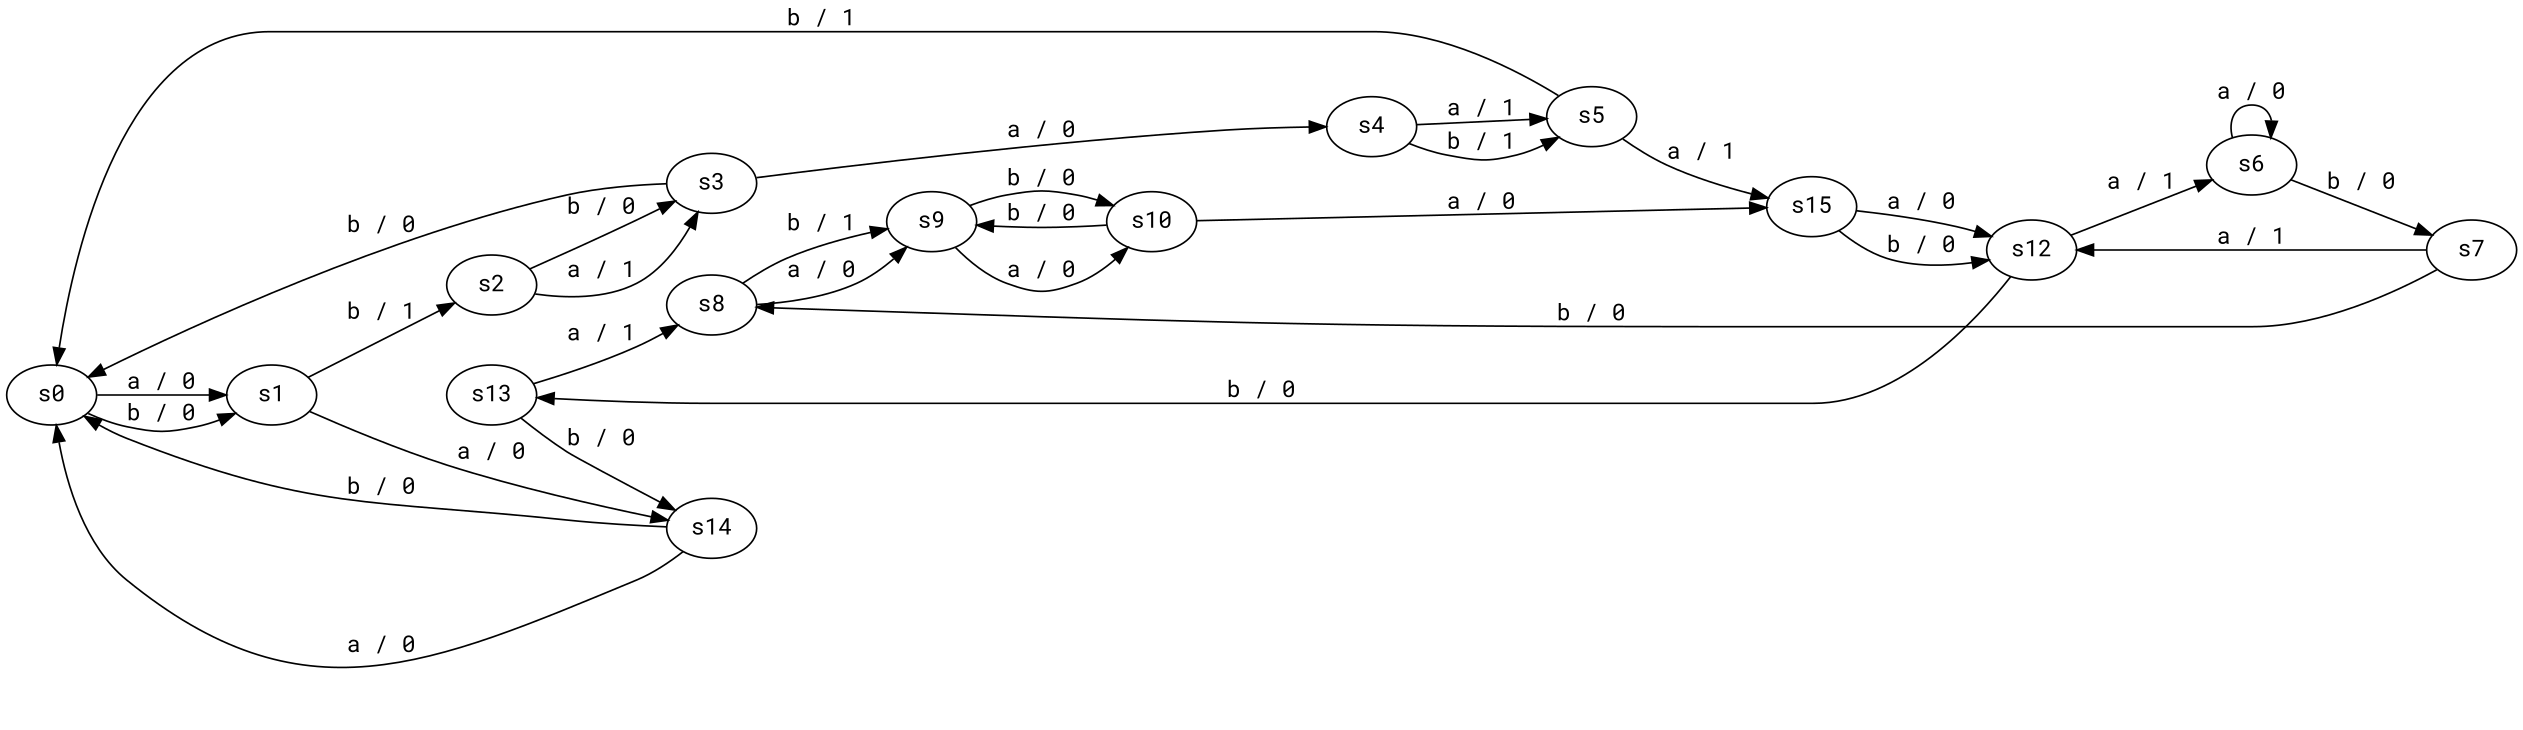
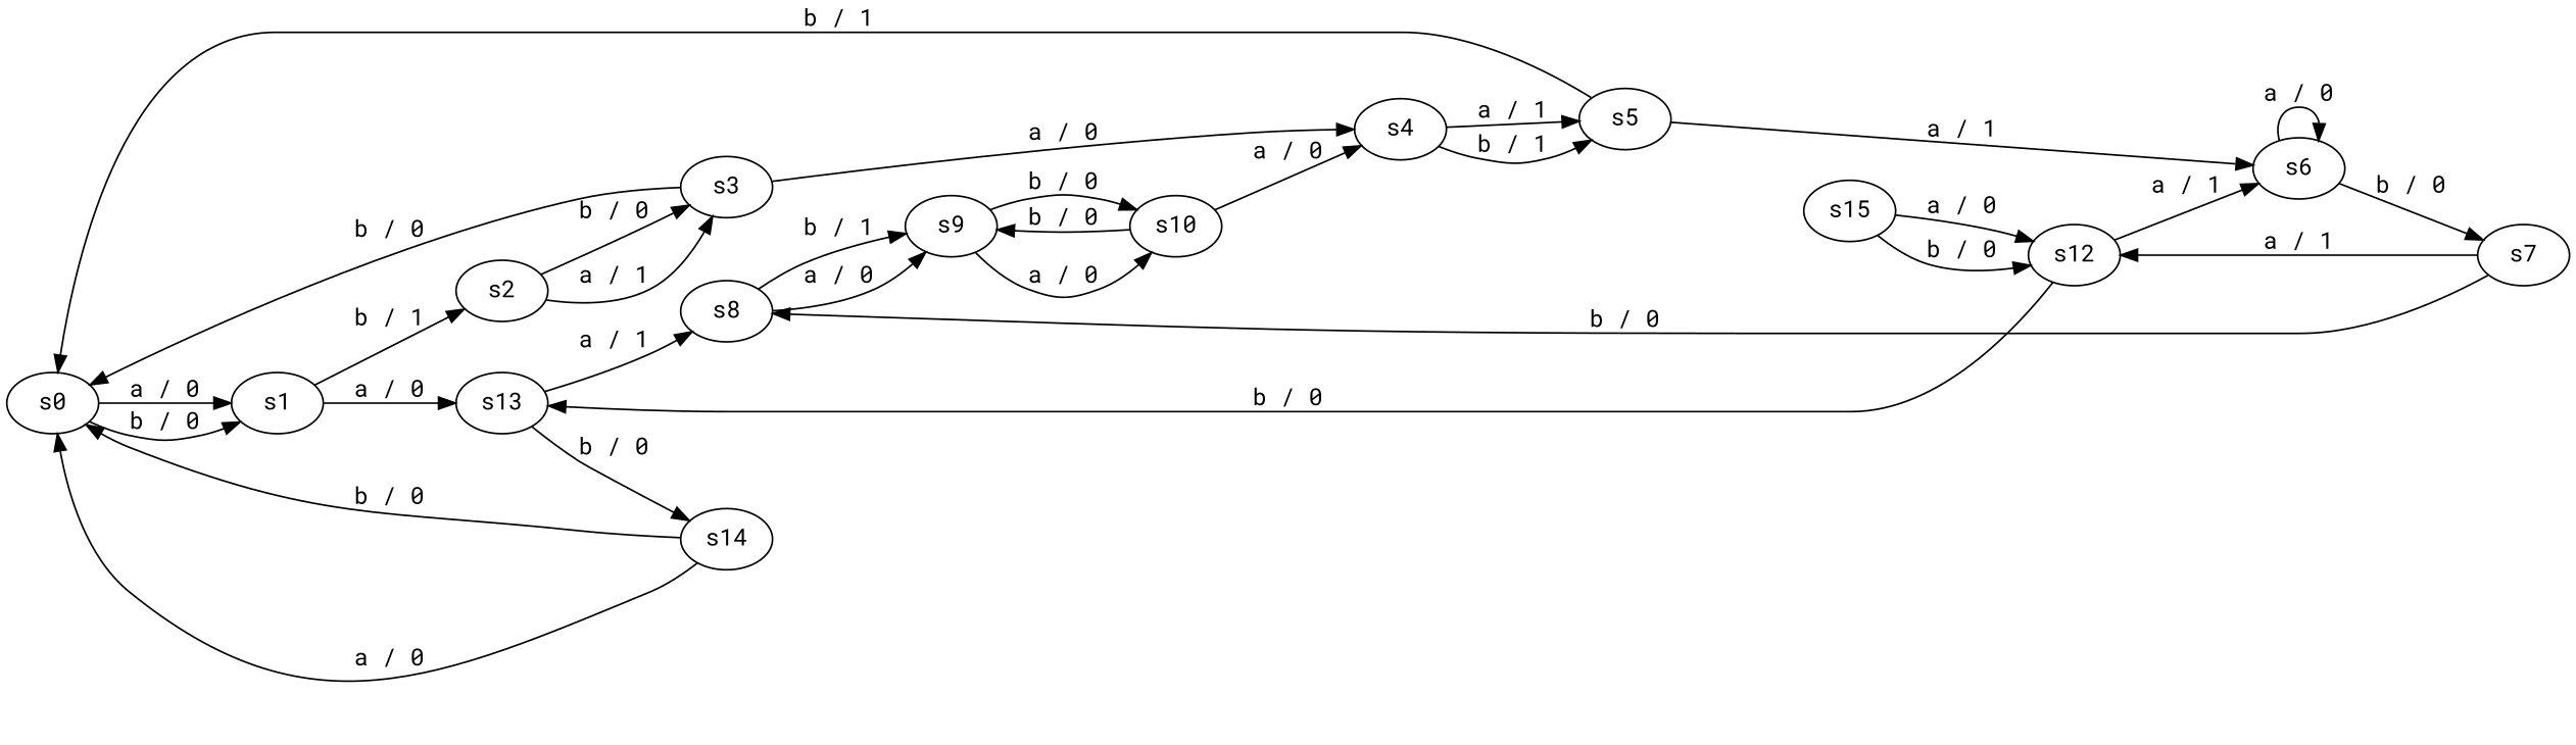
  digraph {
    fontname="Roboto Mono"
    rankdir=LR
    node [fontname="Roboto Mono"]
    edge [fontname="Roboto Mono"]
    s0
    s1
    s13
    s2
    s8
    s14
    s3
    s9
    s4
    s5
    n11 [label=s15]
    s12
    s6
    s7
    s10
    s0 -> s1 [label="a / 0"]
    s0 -> s1 [label="b / 0"]
-   s1 -> s14 [label="a / 0"]
+   s1 -> s13 [label="a / 0"]
    s1 -> s2 [label="b / 1"]
    s13 -> s8 [label="a / 1"]
    s13 -> s14 [label="b / 0"]
    s2 -> s3 [label="a / 1"]
    s2 -> s3 [label="b / 0"]
    s8 -> s9 [label="a / 0"]
    s8 -> s9 [label="b / 1"]
    s14 -> s0 [label="a / 0"]
    s14 -> s0 [label="b / 0"]
    s3 -> s0 [label="b / 0"]
    s3 -> s4 [label="a / 0"]
    s9 -> s10 [label="a / 0"]
    s9 -> s10 [label="b / 0"]
    s4 -> s5 [label="a / 1"]
    s4 -> s5 [label="b / 1"]
    s5 -> s0 [label="b / 1"]
-   s5 -> n11 [label="a / 1"]
+   s5 -> s6 [label="a / 1"]
    n11 -> s12 [label="a / 0"]
    n11 -> s12 [label="b / 0"]
    s12 -> s13 [label="b / 0"]
    s12 -> s6 [label="a / 1"]
    s6 -> s6 [label="a / 0"]
    s6 -> s7 [label="b / 0"]
    s7 -> s8 [label="b / 0"]
    s7 -> s12 [label="a / 1"]
    s10 -> s9 [label="b / 0"]
-   s10 -> n11 [label="a / 0"]
+   s10 -> s4 [label="a / 0"]
  }
